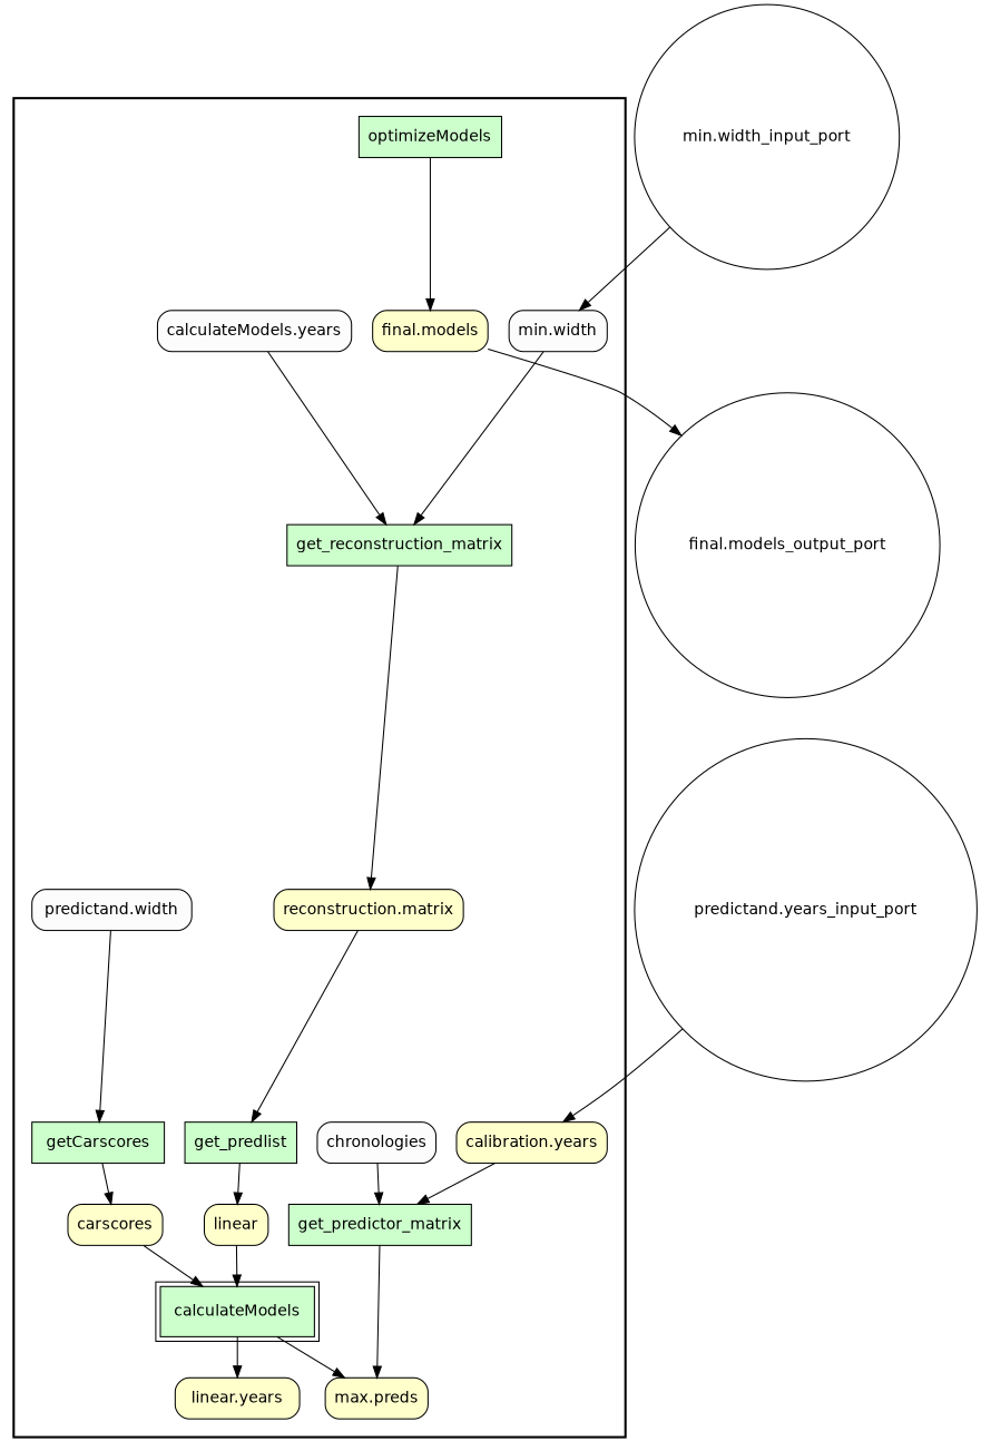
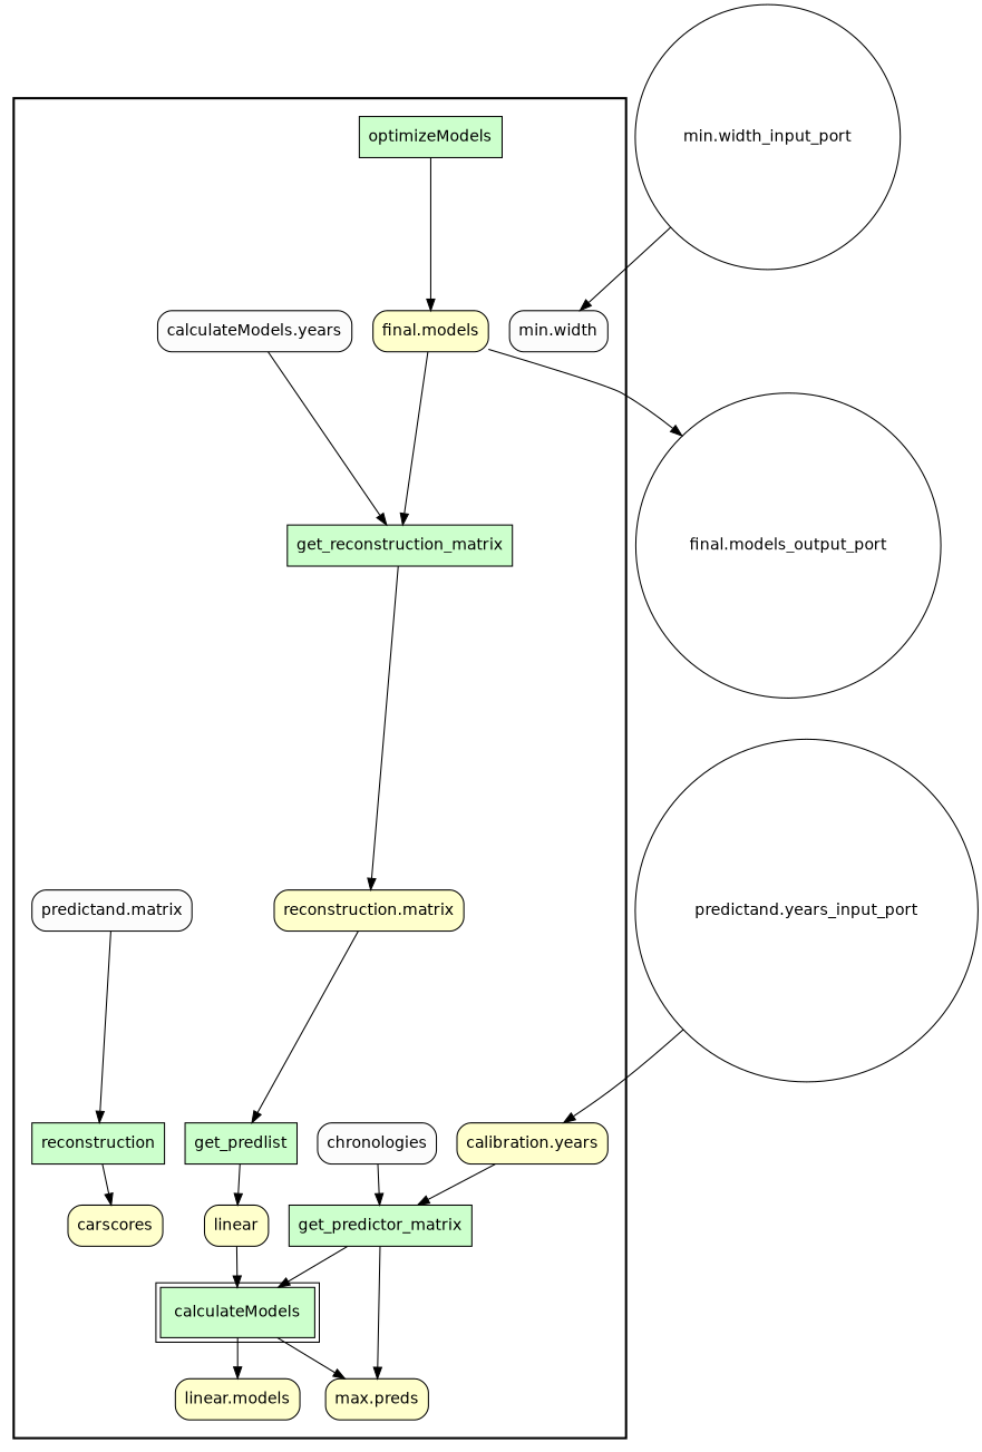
  digraph {
    fontname=Helvetica
    fontsize=18
    labelloc=t
    rankdir=TB
    node [fillcolor="#FFFFCC" fontname=Helvetica peripheries=1 shape=box style="rounded,filled"]
    get_predictor_matrix [fillcolor="#CCFFCC" style=filled]
    "max.preds"
    get_reconstruction_matrix [fillcolor="#CCFFCC" style=filled]
    "reconstruction.matrix"
    get_predlist [fillcolor="#CCFFCC" style=filled]
    n6 [label=linear]
-   getCarscores [fillcolor="#CCFFCC" style=filled]
+   getCarscores [fillcolor="#CCFFCC" style=filled label=reconstruction]
    carscores
    optimizeModels [fillcolor="#CCFFCC" style=filled]
    "final.models"
    calculateModels [fillcolor="#CCFFCC" peripheries=2 style=filled]
-   "linear.models" [label="linear.years"]
+   "linear.models"
    "calibration.years"
    "min.width" [fillcolor="#FCFCFC"]
    chronologies [fillcolor="#FCFCFC"]
    n16 [fillcolor="#FCFCFC" label="calculateModels.years"]
-   "predictand.matrix" [fillcolor="#FCFCFC" label="predictand.width"]
+   "predictand.matrix" [fillcolor="#FCFCFC"]
    "final.models_output_port" [fillcolor="#FFFFFF" shape=circle width=0.2]
    n19 [fillcolor="#FFFFFF" label="predictand.years_input_port" shape=circle width=0.2]
    "min.width_input_port" [fillcolor="#FFFFFF" shape=circle width=0.2]
    subgraph cluster_1 {
      color=black
      penwidth=2
      subgraph cluster_2 {
        color=black
        penwidth=0
        get_predictor_matrix
        "max.preds"
        get_reconstruction_matrix
        "reconstruction.matrix"
        get_predlist
        n6
        getCarscores
        carscores
        optimizeModels
        "final.models"
        calculateModels
        "linear.models"
        "calibration.years"
        "min.width"
        chronologies
        n16
        "predictand.matrix"
      }
    }
    get_predictor_matrix -> "max.preds"
    get_reconstruction_matrix -> "reconstruction.matrix"
    "reconstruction.matrix" -> get_predlist
    get_predlist -> n6
    n6 -> calculateModels
    getCarscores -> carscores
-   carscores -> calculateModels
+   get_predictor_matrix -> calculateModels
    optimizeModels -> "final.models"
    "final.models" -> "final.models_output_port"
    calculateModels -> "max.preds"
    calculateModels -> "linear.models"
    "calibration.years" -> get_predictor_matrix
-   "min.width" -> get_reconstruction_matrix
+   "final.models" -> get_reconstruction_matrix
    chronologies -> get_predictor_matrix
    n16 -> get_reconstruction_matrix
    "predictand.matrix" -> getCarscores
    n19 -> "calibration.years"
    "min.width_input_port" -> "min.width"
  }
